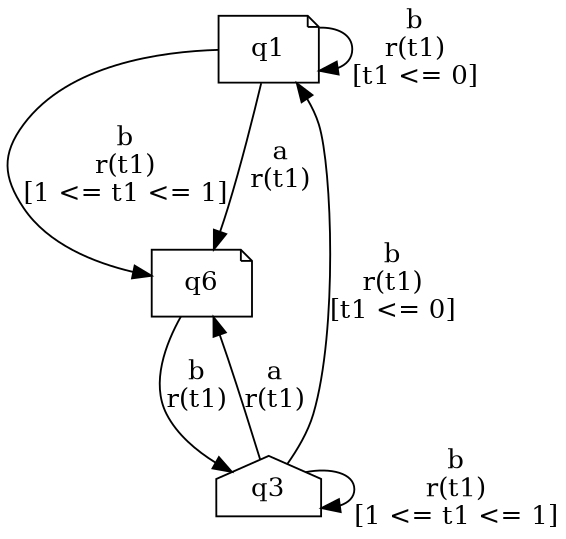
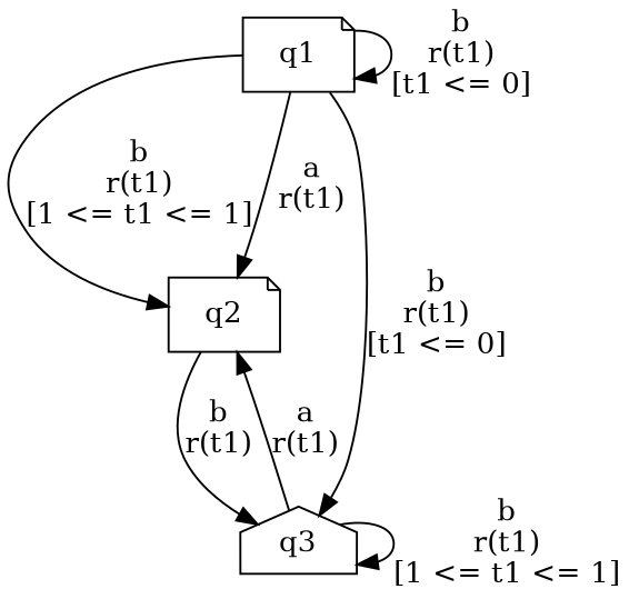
  digraph {
    node [shape=note]
    n1 [label=q1]
-   n2 [label=q6]
+   n2 [label=q2]
    n3 [label=q3 shape=house]
    n1 -> n1 [label="b\nr(t1)\n[t1 <= 0]"]
    n1 -> n2 [label="b\nr(t1)\n[1 <= t1 <= 1]"]
    n1 -> n2 [label="a\nr(t1)\n"]
    n2 -> n3 [label="b\nr(t1)\n"]
-   n3 -> n1 [label="b\nr(t1)\n[t1 <= 0]"]
+   n1 -> n3 [label="b\nr(t1)\n[t1 <= 0]"]
    n3 -> n2 [label="a\nr(t1)\n"]
    n3 -> n3 [label="b\nr(t1)\n[1 <= t1 <= 1]"]
  }
